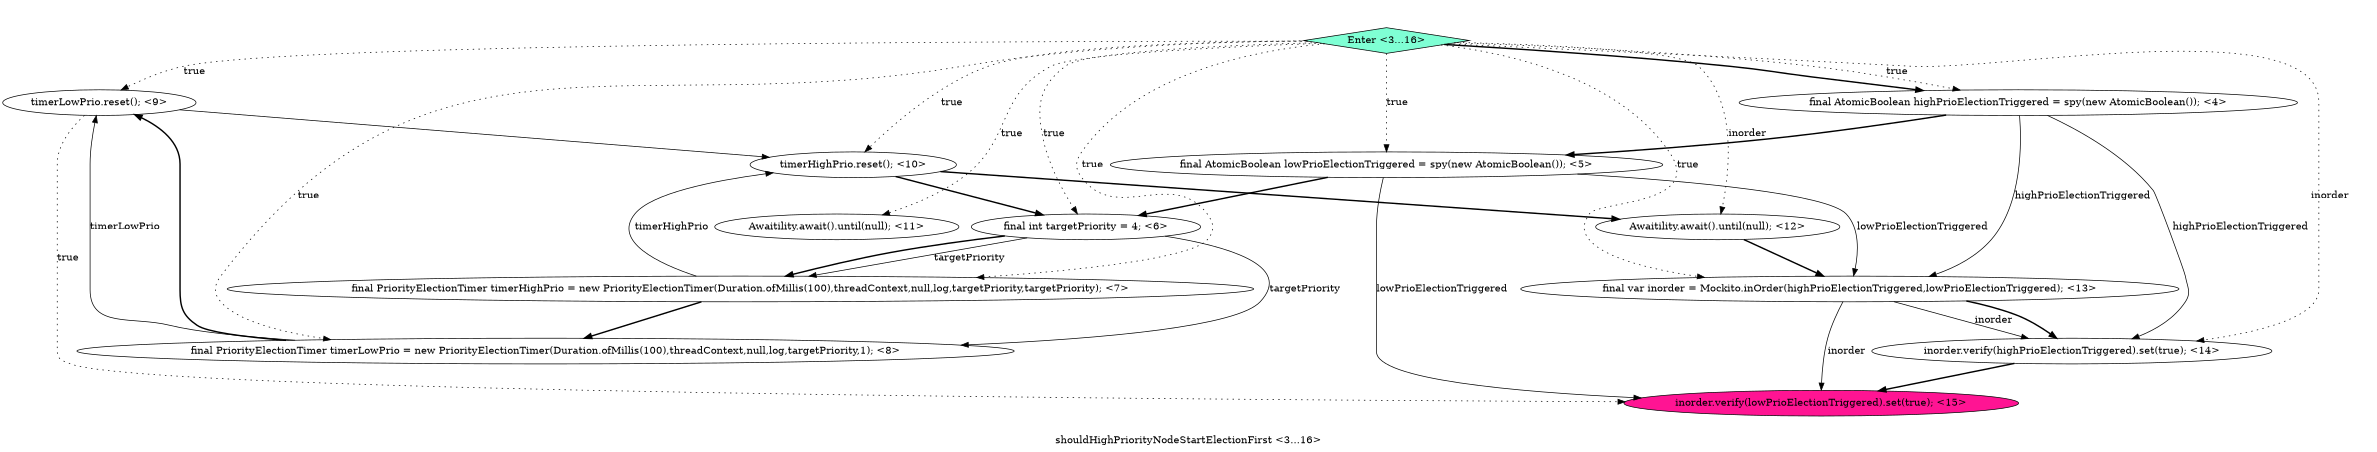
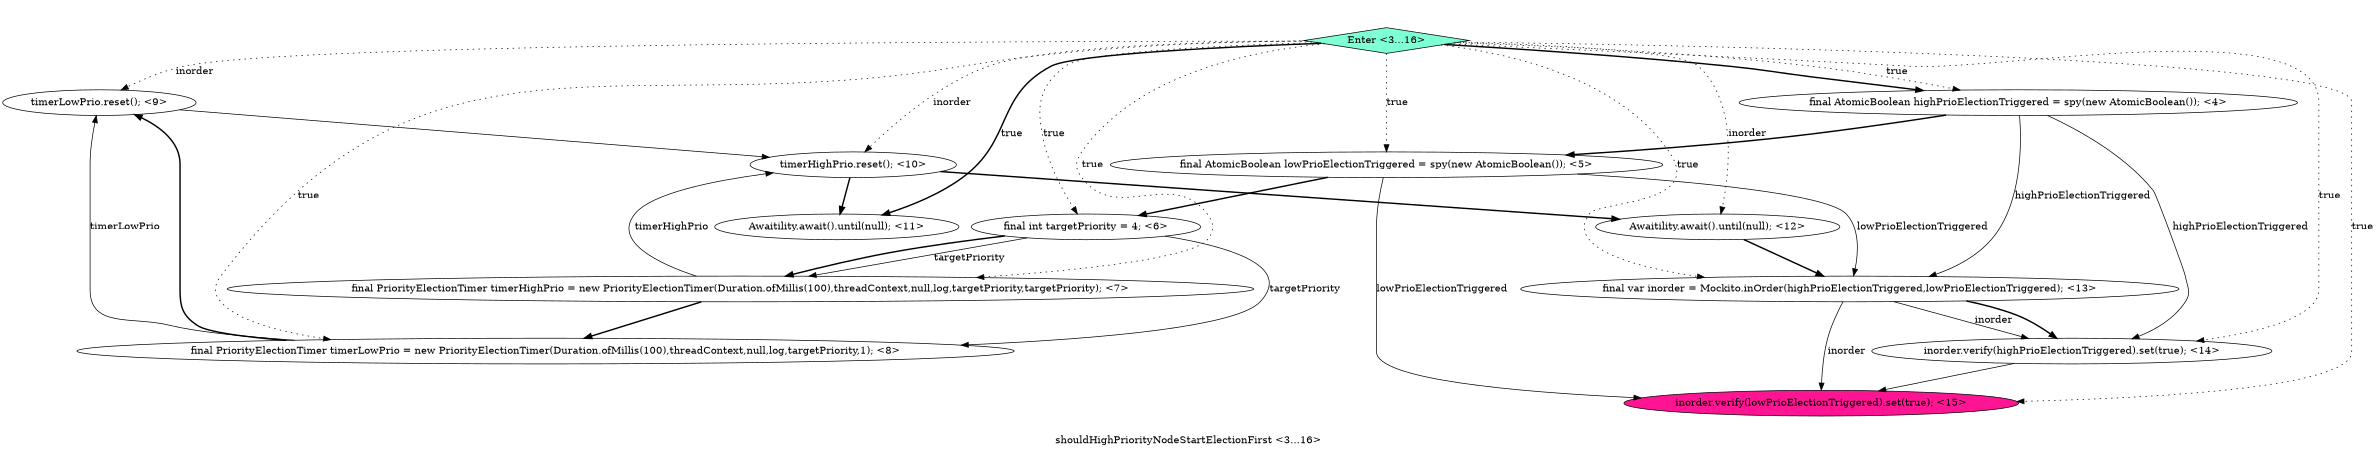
  digraph {
    label="shouldHighPriorityNodeStartElectionFirst <3...16>"
    node [fillcolor=white shape=ellipse style=filled]
    edge [style=dotted]
    n1 [label="timerLowPrio.reset(); <9>"]
    n2 [label="timerHighPrio.reset(); <10>"]
    n3 [label="Awaitility.await().until(null); <12>"]
    n4 [label="Awaitility.await().until(null); <11>"]
    n5 [label="inorder.verify(highPrioElectionTriggered).set(true); <14>"]
    n6 [fillcolor=deeppink label="inorder.verify(lowPrioElectionTriggered).set(true); <15>"]
    n7 [label="final var inorder = Mockito.inOrder(highPrioElectionTriggered,lowPrioElectionTriggered); <13>"]
    n8 [fillcolor=aquamarine label="Enter <3...16>" shape=diamond]
    n9 [label="final int targetPriority = 4; <6>"]
    n10 [label="final PriorityElectionTimer timerHighPrio = new PriorityElectionTimer(Duration.ofMillis(100),threadContext,null,log,targetPriority,targetPriority); <7>"]
    n11 [label="final PriorityElectionTimer timerLowPrio = new PriorityElectionTimer(Duration.ofMillis(100),threadContext,null,log,targetPriority,1); <8>"]
    n12 [label="final AtomicBoolean highPrioElectionTriggered = spy(new AtomicBoolean()); <4>"]
    n13 [label="final AtomicBoolean lowPrioElectionTriggered = spy(new AtomicBoolean()); <5>"]
    n1 -> n2 [style=solid]
    n2 -> n3 [style=bold]
-   n2 -> n9 [style=bold]
+   n2 -> n4 [style=bold]
    n3 -> n7 [style=bold]
-   n5 -> n6 [style=bold]
+   n5 -> n6 [style=solid]
    n7 -> n5 [label=inorder style=solid]
    n7 -> n5 [style=bold]
    n7 -> n6 [label=inorder style=solid]
-   n8 -> n1 [label=true]
-   n8 -> n2 [label=true]
+   n8 -> n1 [label=inorder]
+   n8 -> n2 [label=inorder]
    n8 -> n3 [label=inorder]
-   n8 -> n4 [label=true]
-   n8 -> n5 [label=inorder]
-   n1 -> n6 [label=true]
+   n8 -> n4 [label=true style=bold]
+   n8 -> n5 [label=true]
+   n8 -> n6 [label=true]
    n8 -> n7 [label=true]
    n8 -> n9 [label=true]
    n8 -> n10 [label=true]
    n8 -> n11 [label=true]
    n8 -> n12 [label=true]
    n8 -> n12 [style=bold]
    n8 -> n13 [label=true]
    n9 -> n10 [label=targetPriority style=solid]
    n9 -> n10 [style=bold]
    n9 -> n11 [label=targetPriority style=solid]
    n10 -> n2 [label=timerHighPrio style=solid]
    n10 -> n11 [style=bold]
    n11 -> n1 [label=timerLowPrio style=solid]
    n11 -> n1 [style=bold]
    n12 -> n5 [label=highPrioElectionTriggered style=solid]
    n12 -> n7 [label=highPrioElectionTriggered style=solid]
    n12 -> n13 [style=bold]
    n13 -> n6 [label=lowPrioElectionTriggered style=solid]
    n13 -> n7 [label=lowPrioElectionTriggered style=solid]
    n13 -> n9 [style=bold]
  }
